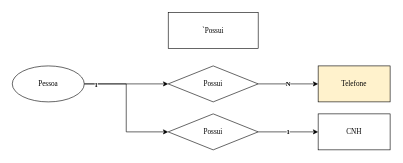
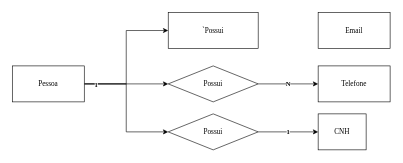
  <mxCell id="0" />
  <mxCell id="1" parent="0" />
+ <mxCell id="2" style="edgeStyle=orthogonalEdgeStyle;rounded=0;orthogonalLoop=1;jettySize=auto;html=1;entryX=0;entryY=0.5;entryDx=0;entryDy=0;fontFamily=Times New Roman;" edge="1" parent="1" source="6" target="7"><mxGeometry relative="1" as="geometry" /></mxCell>
  <mxCell id="3" style="edgeStyle=orthogonalEdgeStyle;rounded=0;orthogonalLoop=1;jettySize=auto;html=1;entryX=0;entryY=0.5;entryDx=0;entryDy=0;fontFamily=Times New Roman;" edge="1" parent="1" source="6" target="9"><mxGeometry relative="1" as="geometry" /></mxCell>
  <mxCell id="4" style="edgeStyle=orthogonalEdgeStyle;rounded=0;orthogonalLoop=1;jettySize=auto;html=1;entryX=0;entryY=0.5;entryDx=0;entryDy=0;fontFamily=Times New Roman;" edge="1" parent="1" source="6" target="11"><mxGeometry relative="1" as="geometry" /></mxCell>
  <mxCell id="5" value="1" style="edgeLabel;html=1;align=center;verticalAlign=middle;resizable=0;points=[];fontFamily=Times New Roman;fontStyle=1" vertex="1" connectable="0" parent="4"><mxGeometry x="-0.827" y="-1" relative="1" as="geometry"><mxPoint y="-1" as="offset" /></mxGeometry></mxCell>
- <mxCell id="6" value="Pessoa" style="ellipse;whiteSpace=wrap;html=1;fontFamily=Times New Roman;" vertex="1" parent="1"><mxGeometry x="20" y="109" width="120" height="60" as="geometry" /></mxCell>
+ <mxCell id="6" value="Pessoa" style="rounded=0;whiteSpace=wrap;html=1;fontFamily=Times New Roman;" vertex="1" parent="1"><mxGeometry x="20" y="109" width="120" height="60" as="geometry" /></mxCell>
  <mxCell id="7" value="`Possui" style="whiteSpace=wrap;html=1;fontFamily=Times New Roman;rounded=0;" vertex="1" parent="1"><mxGeometry x="280" y="20" width="150" height="60" as="geometry" /></mxCell>
  <mxCell id="8" value="&lt;b&gt;N&lt;/b&gt;" style="edgeStyle=orthogonalEdgeStyle;rounded=0;orthogonalLoop=1;jettySize=auto;html=1;fontFamily=Times New Roman;" edge="1" parent="1" source="9" target="13"><mxGeometry relative="1" as="geometry" /></mxCell>
  <mxCell id="9" value="Possui" style="rhombus;whiteSpace=wrap;html=1;fontFamily=Times New Roman;" vertex="1" parent="1"><mxGeometry x="280" y="109" width="150" height="60" as="geometry" /></mxCell>
  <mxCell id="10" value="&lt;b&gt;1&lt;/b&gt;" style="edgeStyle=orthogonalEdgeStyle;rounded=0;orthogonalLoop=1;jettySize=auto;html=1;entryX=0;entryY=0.5;entryDx=0;entryDy=0;fontFamily=Times New Roman;" edge="1" parent="1" source="11" target="14"><mxGeometry relative="1" as="geometry" /></mxCell>
  <mxCell id="11" value="Possui" style="rhombus;whiteSpace=wrap;html=1;fontFamily=Times New Roman;" vertex="1" parent="1"><mxGeometry x="280" y="189" width="150" height="60" as="geometry" /></mxCell>
- <mxCell id="13" value="Telefone" style="rounded=0;whiteSpace=wrap;html=1;fontFamily=Times New Roman;fillColor=#fff2cc;" vertex="1" parent="1"><mxGeometry x="530" y="109" width="120" height="60" as="geometry" /></mxCell>
- <mxCell id="14" value="CNH" style="rounded=0;whiteSpace=wrap;html=1;fontFamily=Times New Roman;" vertex="1" parent="1"><mxGeometry x="530" y="189" width="120" height="60" as="geometry" /></mxCell>
+ <mxCell id="12" value="Email" style="rounded=0;whiteSpace=wrap;html=1;fontFamily=Times New Roman;" vertex="1" parent="1"><mxGeometry x="530" y="20" width="120" height="60" as="geometry" /></mxCell>
+ <mxCell id="13" value="Telefone" style="rounded=0;whiteSpace=wrap;html=1;fontFamily=Times New Roman;" vertex="1" parent="1"><mxGeometry x="530" y="109" width="120" height="60" as="geometry" /></mxCell>
+ <mxCell id="14" value="CNH" style="rounded=0;whiteSpace=wrap;html=1;fontFamily=Times New Roman;" vertex="1" parent="1"><mxGeometry x="530" y="189" width="80" height="60" as="geometry" /></mxCell>
